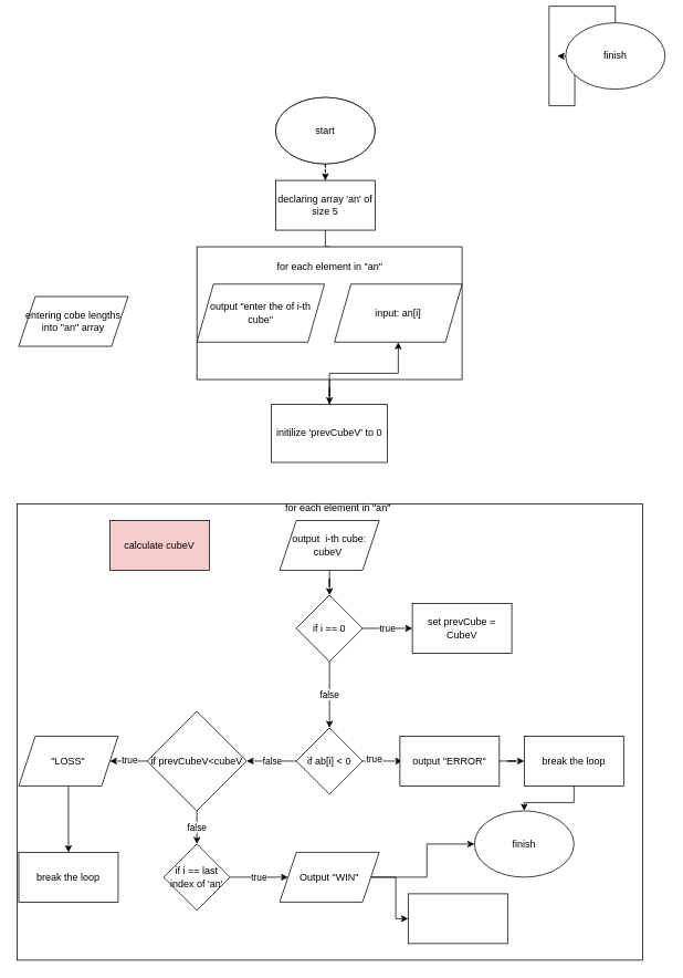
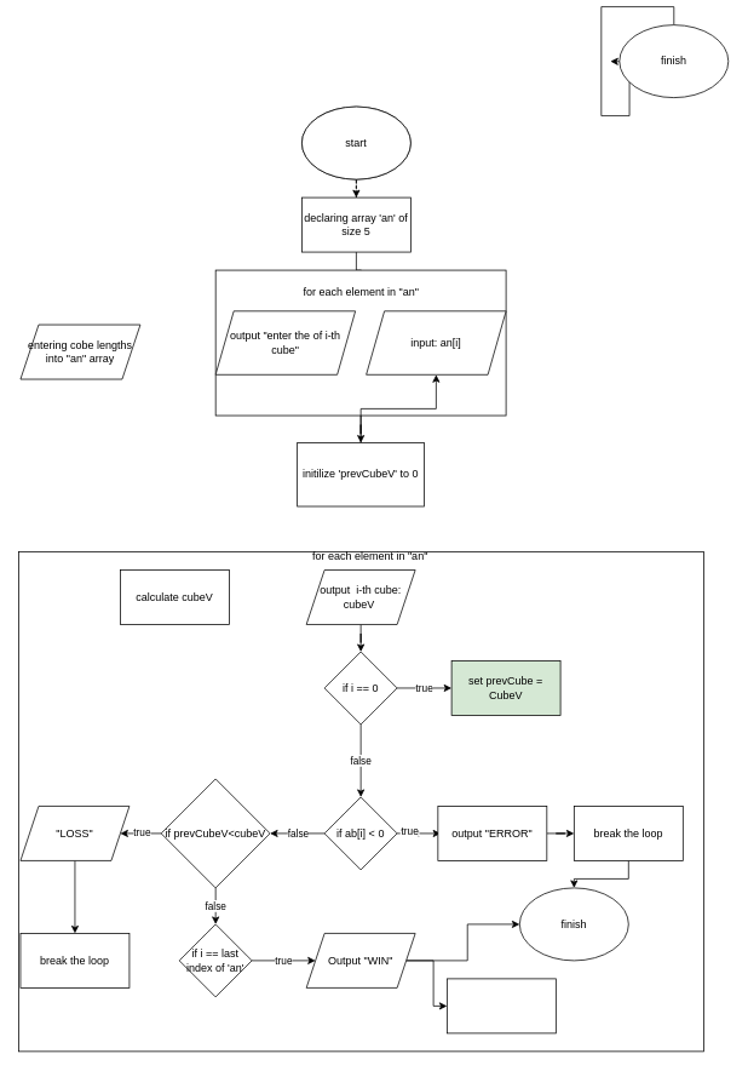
  <mxCell id="0" />
  <mxCell id="1" parent="0" />
  <mxCell id="2" value="" style="ellipse;whiteSpace=wrap;html=1;" vertex="1" parent="1"><mxGeometry x="332" y="110" width="120" height="80" as="geometry" /></mxCell>
  <mxCell id="3" value="" style="edgeStyle=orthogonalEdgeStyle;rounded=0;orthogonalLoop=1;jettySize=auto;html=1;dashed=1;" edge="1" parent="1" source="4" target="8"><mxGeometry relative="1" as="geometry" /></mxCell>
  <mxCell id="4" value="start" style="ellipse;whiteSpace=wrap;html=1;" vertex="1" parent="1"><mxGeometry x="332" y="110" width="120" height="80" as="geometry" /></mxCell>
  <mxCell id="5" style="edgeStyle=orthogonalEdgeStyle;rounded=0;orthogonalLoop=1;jettySize=auto;html=1;exitX=0.5;exitY=0;exitDx=0;exitDy=0;" edge="1" parent="1" source="6"><mxGeometry relative="1" as="geometry"><mxPoint x="672" y="60" as="targetPoint" /></mxGeometry></mxCell>
  <mxCell id="6" value="finish" style="ellipse;whiteSpace=wrap;html=1;" vertex="1" parent="1"><mxGeometry x="682" y="20" width="120" height="80" as="geometry" /></mxCell>
  <mxCell id="7" value="" style="edgeStyle=orthogonalEdgeStyle;rounded=0;orthogonalLoop=1;jettySize=auto;html=1;" edge="1" parent="1" source="8" target="16"><mxGeometry relative="1" as="geometry" /></mxCell>
  <mxCell id="8" value="declaring array 'an' of size 5" style="rounded=0;whiteSpace=wrap;html=1;" vertex="1" parent="1"><mxGeometry x="332" y="210" width="120" height="60" as="geometry" /></mxCell>
  <mxCell id="9" value="entering cobe lengths into &quot;an&quot; array" style="shape=parallelogram;perimeter=parallelogramPerimeter;whiteSpace=wrap;html=1;fixedSize=1;" vertex="1" parent="1"><mxGeometry x="22" y="350" width="132" height="60" as="geometry" /></mxCell>
  <mxCell id="10" style="edgeStyle=orthogonalEdgeStyle;rounded=0;orthogonalLoop=1;jettySize=auto;html=1;exitX=0.5;exitY=1;exitDx=0;exitDy=0;" edge="1" parent="1" source="9" target="9"><mxGeometry relative="1" as="geometry" /></mxCell>
  <mxCell id="11" value="" style="rounded=0;whiteSpace=wrap;html=1;" vertex="1" parent="1"><mxGeometry x="332" y="300" width="120" height="60" as="geometry" /></mxCell>
  <mxCell id="12" value="" style="edgeStyle=orthogonalEdgeStyle;rounded=0;orthogonalLoop=1;jettySize=auto;html=1;" edge="1" parent="1" source="13" target="18"><mxGeometry relative="1" as="geometry" /></mxCell>
  <mxCell id="13" value="" style="rounded=0;whiteSpace=wrap;html=1;" vertex="1" parent="1"><mxGeometry x="237" y="290" width="320" height="160" as="geometry" /></mxCell>
  <mxCell id="14" value="output &quot;enter the of i-th cube&quot;" style="shape=parallelogram;perimeter=parallelogramPerimeter;whiteSpace=wrap;html=1;fixedSize=1;" vertex="1" parent="1"><mxGeometry x="237" y="335" width="154" height="70" as="geometry" /></mxCell>
  <mxCell id="15" value="input: an[i]" style="shape=parallelogram;perimeter=parallelogramPerimeter;whiteSpace=wrap;html=1;fixedSize=1;" vertex="1" parent="1"><mxGeometry x="403" y="335" width="154" height="70" as="geometry" /></mxCell>
  <mxCell id="16" value="for each element in &quot;an&quot;" style="text;html=1;strokeColor=none;fillColor=none;align=center;verticalAlign=middle;whiteSpace=wrap;rounded=0;" vertex="1" parent="1"><mxGeometry x="330" y="300" width="135" height="30" as="geometry" /></mxCell>
  <mxCell id="17" value="" style="edgeStyle=orthogonalEdgeStyle;rounded=0;orthogonalLoop=1;jettySize=auto;html=1;" edge="1" parent="1" source="18" target="15"><mxGeometry relative="1" as="geometry" /></mxCell>
  <mxCell id="18" value="initilize 'prevCubeV' to 0" style="rounded=0;whiteSpace=wrap;html=1;" vertex="1" parent="1"><mxGeometry x="327" y="480" width="140" height="70" as="geometry" /></mxCell>
  <mxCell id="19" value="" style="rounded=0;whiteSpace=wrap;html=1;" vertex="1" parent="1"><mxGeometry x="20" y="600" width="754.88" height="550" as="geometry" /></mxCell>
  <mxCell id="20" value="for each element in &quot;an&quot;" style="text;html=1;strokeColor=none;fillColor=none;align=center;verticalAlign=middle;whiteSpace=wrap;rounded=0;" vertex="1" parent="1"><mxGeometry x="340" y="590" width="135" height="30" as="geometry" /></mxCell>
- <mxCell id="21" value="calculate cubeV" style="rounded=0;whiteSpace=wrap;html=1;fillColor=#f8cecc;" vertex="1" parent="1"><mxGeometry x="132" y="620" width="120" height="60" as="geometry" /></mxCell>
+ <mxCell id="21" value="calculate cubeV" style="rounded=0;whiteSpace=wrap;html=1;" vertex="1" parent="1"><mxGeometry x="132" y="620" width="120" height="60" as="geometry" /></mxCell>
  <mxCell id="22" value="" style="edgeStyle=orthogonalEdgeStyle;rounded=0;orthogonalLoop=1;jettySize=auto;html=1;" edge="1" parent="1" source="23" target="26"><mxGeometry relative="1" as="geometry" /></mxCell>
  <mxCell id="23" value="output&amp;nbsp; i-th cube: cubeV&amp;nbsp;" style="shape=parallelogram;perimeter=parallelogramPerimeter;whiteSpace=wrap;html=1;fixedSize=1;" vertex="1" parent="1"><mxGeometry x="337" y="620" width="120" height="60" as="geometry" /></mxCell>
  <mxCell id="24" value="true" style="edgeStyle=orthogonalEdgeStyle;rounded=0;orthogonalLoop=1;jettySize=auto;html=1;" edge="1" parent="1" source="26" target="27"><mxGeometry relative="1" as="geometry" /></mxCell>
  <mxCell id="25" value="false" style="edgeStyle=orthogonalEdgeStyle;rounded=0;orthogonalLoop=1;jettySize=auto;html=1;" edge="1" parent="1" source="26" target="33"><mxGeometry relative="1" as="geometry" /></mxCell>
  <mxCell id="26" value="if i == 0" style="rhombus;whiteSpace=wrap;html=1;" vertex="1" parent="1"><mxGeometry x="357" y="710" width="80" height="80" as="geometry" /></mxCell>
- <mxCell id="27" value="set prevCube = CubeV" style="whiteSpace=wrap;html=1;" vertex="1" parent="1"><mxGeometry x="497" y="720" width="120" height="60" as="geometry" /></mxCell>
+ <mxCell id="27" value="set prevCube = CubeV" style="whiteSpace=wrap;html=1;fillColor=#d5e8d4;" vertex="1" parent="1"><mxGeometry x="497" y="720" width="120" height="60" as="geometry" /></mxCell>
  <mxCell id="28" value="" style="edgeStyle=orthogonalEdgeStyle;rounded=0;orthogonalLoop=1;jettySize=auto;html=1;" edge="1" parent="1" source="33"><mxGeometry relative="1" as="geometry"><mxPoint x="484.982" y="910.053" as="targetPoint" /></mxGeometry></mxCell>
  <mxCell id="29" value="Text" style="edgeLabel;html=1;align=center;verticalAlign=middle;resizable=0;points=[];" vertex="1" connectable="0" parent="28"><mxGeometry x="-0.475" y="1" relative="1" as="geometry"><mxPoint as="offset" /></mxGeometry></mxCell>
  <mxCell id="30" value="true" style="edgeLabel;html=1;align=center;verticalAlign=middle;resizable=0;points=[];" vertex="1" connectable="0" parent="28"><mxGeometry x="-0.475" y="3" relative="1" as="geometry"><mxPoint as="offset" /></mxGeometry></mxCell>
  <mxCell id="31" value="" style="edgeStyle=orthogonalEdgeStyle;rounded=0;orthogonalLoop=1;jettySize=auto;html=1;" edge="1" parent="1" source="33" target="41"><mxGeometry relative="1" as="geometry" /></mxCell>
  <mxCell id="32" value="false" style="edgeLabel;html=1;align=center;verticalAlign=middle;resizable=0;points=[];" vertex="1" connectable="0" parent="31"><mxGeometry x="-0.008" relative="1" as="geometry"><mxPoint as="offset" /></mxGeometry></mxCell>
  <mxCell id="33" value="if ab[i] &amp;lt; 0" style="rhombus;whiteSpace=wrap;html=1;" vertex="1" parent="1"><mxGeometry x="357" y="870" width="80" height="80" as="geometry" /></mxCell>
  <mxCell id="34" value="" style="edgeStyle=orthogonalEdgeStyle;rounded=0;orthogonalLoop=1;jettySize=auto;html=1;" edge="1" parent="1" source="35" target="37"><mxGeometry relative="1" as="geometry" /></mxCell>
  <mxCell id="35" value="output &quot;ERROR&quot;" style="rounded=0;whiteSpace=wrap;html=1;" vertex="1" parent="1"><mxGeometry x="482" y="880" width="120" height="60" as="geometry" /></mxCell>
  <mxCell id="36" value="" style="edgeStyle=orthogonalEdgeStyle;rounded=0;orthogonalLoop=1;jettySize=auto;html=1;" edge="1" parent="1" source="37" target="51"><mxGeometry relative="1" as="geometry" /></mxCell>
  <mxCell id="37" value="break the loop" style="whiteSpace=wrap;html=1;rounded=0;" vertex="1" parent="1"><mxGeometry x="632" y="880" width="120" height="60" as="geometry" /></mxCell>
  <mxCell id="38" value="" style="edgeStyle=orthogonalEdgeStyle;rounded=0;orthogonalLoop=1;jettySize=auto;html=1;" edge="1" parent="1" source="41" target="43"><mxGeometry relative="1" as="geometry" /></mxCell>
  <mxCell id="39" value="true" style="edgeLabel;html=1;align=center;verticalAlign=middle;resizable=0;points=[];" vertex="1" connectable="0" parent="38"><mxGeometry x="0.164" y="-2" relative="1" as="geometry"><mxPoint as="offset" /></mxGeometry></mxCell>
  <mxCell id="40" value="false" style="edgeStyle=orthogonalEdgeStyle;rounded=0;orthogonalLoop=1;jettySize=auto;html=1;" edge="1" parent="1" source="41" target="46"><mxGeometry relative="1" as="geometry" /></mxCell>
  <mxCell id="41" value="if prevCubeV&amp;lt;cubeV" style="rhombus;whiteSpace=wrap;html=1;" vertex="1" parent="1"><mxGeometry x="177" y="850" width="120" height="120" as="geometry" /></mxCell>
  <mxCell id="42" value="" style="edgeStyle=orthogonalEdgeStyle;rounded=0;orthogonalLoop=1;jettySize=auto;html=1;" edge="1" parent="1" source="43" target="44"><mxGeometry relative="1" as="geometry" /></mxCell>
  <mxCell id="43" value="&quot;LOSS&quot;" style="shape=parallelogram;perimeter=parallelogramPerimeter;whiteSpace=wrap;html=1;fixedSize=1;" vertex="1" parent="1"><mxGeometry x="22" y="880" width="120" height="60" as="geometry" /></mxCell>
  <mxCell id="44" value="break the loop" style="whiteSpace=wrap;html=1;" vertex="1" parent="1"><mxGeometry x="22" y="1020" width="120" height="60" as="geometry" /></mxCell>
  <mxCell id="45" value="true" style="edgeStyle=orthogonalEdgeStyle;rounded=0;orthogonalLoop=1;jettySize=auto;html=1;" edge="1" parent="1" source="46" target="49"><mxGeometry relative="1" as="geometry" /></mxCell>
  <mxCell id="46" value="if i == last index of 'an'" style="rhombus;whiteSpace=wrap;html=1;" vertex="1" parent="1"><mxGeometry x="197" y="1010" width="80" height="80" as="geometry" /></mxCell>
  <mxCell id="47" value="" style="edgeStyle=orthogonalEdgeStyle;rounded=0;orthogonalLoop=1;jettySize=auto;html=1;" edge="1" parent="1" source="49" target="50"><mxGeometry relative="1" as="geometry" /></mxCell>
  <mxCell id="48" style="edgeStyle=orthogonalEdgeStyle;rounded=0;orthogonalLoop=1;jettySize=auto;html=1;" edge="1" parent="1" source="49" target="51"><mxGeometry relative="1" as="geometry" /></mxCell>
  <mxCell id="49" value="Output &quot;WIN&quot;" style="shape=parallelogram;perimeter=parallelogramPerimeter;whiteSpace=wrap;html=1;fixedSize=1;" vertex="1" parent="1"><mxGeometry x="337" y="1020" width="120" height="60" as="geometry" /></mxCell>
  <mxCell id="50" value="" style="whiteSpace=wrap;html=1;" vertex="1" parent="1"><mxGeometry x="492" y="1070" width="120" height="60" as="geometry" /></mxCell>
  <mxCell id="51" value="finish" style="ellipse;whiteSpace=wrap;html=1;" vertex="1" parent="1"><mxGeometry x="572" y="970" width="120" height="80" as="geometry" /></mxCell>
